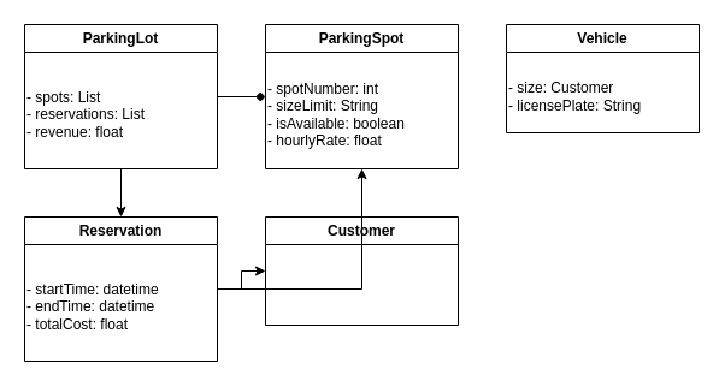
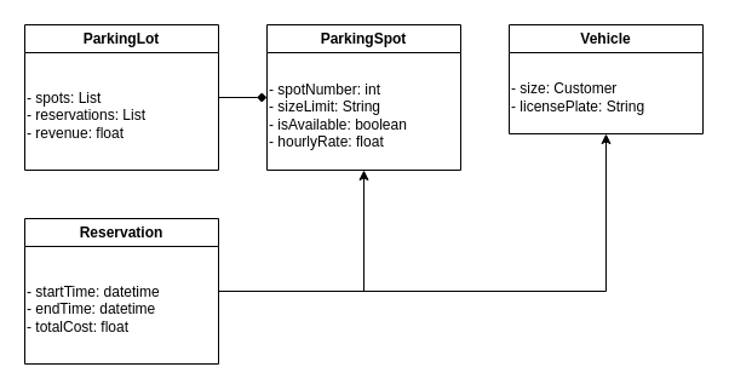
  <mxCell id="0" />
  <mxCell id="1" parent="0" />
  <mxCell id="2" value="ParkingLot" style="swimlane;whiteSpace=wrap;html=1;" vertex="1" parent="1"><mxGeometry x="20" y="20" width="160" height="120" as="geometry" /></mxCell>
  <mxCell id="3" value="- spots: List&lt;ParkingSpot&gt;&lt;br&gt;- reservations: List&lt;Reservation&gt;&lt;br&gt;- revenue: float" style="text;html=1;align=left;verticalAlign=middle;whiteSpace=wrap;rounded=0;" vertex="1" parent="2"><mxGeometry x="0" y="30" width="160" height="90" as="geometry" /></mxCell>
  <mxCell id="4" value="ParkingSpot" style="swimlane;whiteSpace=wrap;html=1;" vertex="1" parent="1"><mxGeometry x="220" y="20" width="160" height="120" as="geometry" /></mxCell>
  <mxCell id="5" value="- spotNumber: int&lt;br&gt;- sizeLimit: String&lt;br&gt;- isAvailable: boolean&lt;br&gt;- hourlyRate: float" style="text;html=1;align=left;verticalAlign=middle;whiteSpace=wrap;rounded=0;" vertex="1" parent="4"><mxGeometry x="0" y="30" width="160" height="90" as="geometry" /></mxCell>
  <mxCell id="6" value="Vehicle" style="swimlane;whiteSpace=wrap;html=1;" vertex="1" parent="1"><mxGeometry x="420" y="20" width="160" height="90" as="geometry" /></mxCell>
  <mxCell id="7" value="- size: Customer&lt;br&gt;- licensePlate: String" style="text;html=1;align=left;verticalAlign=middle;whiteSpace=wrap;rounded=0;" vertex="1" parent="6"><mxGeometry x="0" y="30" width="160" height="60" as="geometry" /></mxCell>
  <mxCell id="8" value="Reservation" style="swimlane;whiteSpace=wrap;html=1;" vertex="1" parent="1"><mxGeometry x="20" y="180" width="160" height="120" as="geometry" /></mxCell>
  <mxCell id="9" value="- startTime: datetime&lt;br&gt;- endTime: datetime&lt;br&gt;- totalCost: float" style="text;html=1;align=left;verticalAlign=middle;whiteSpace=wrap;rounded=0;" vertex="1" parent="8"><mxGeometry x="0" y="30" width="160" height="90" as="geometry" /></mxCell>
- <mxCell id="10" value="Customer" style="swimlane;whiteSpace=wrap;html=1;" vertex="1" parent="1"><mxGeometry x="220" y="180" width="160" height="90" as="geometry" /></mxCell>
  <mxCell id="11" style="edgeStyle=orthogonalEdgeStyle;rounded=0;orthogonalLoop=1;jettySize=auto;html=1;endArrow=diamond;" edge="1" parent="1" source="2" target="4"><mxGeometry relative="1" as="geometry" /></mxCell>
- <mxCell id="12" style="edgeStyle=orthogonalEdgeStyle;rounded=0;orthogonalLoop=1;jettySize=auto;html=1;" edge="1" parent="1" source="2" target="8"><mxGeometry relative="1" as="geometry" /></mxCell>
  <mxCell id="13" style="edgeStyle=orthogonalEdgeStyle;rounded=0;orthogonalLoop=1;jettySize=auto;html=1;" edge="1" parent="1" source="8" target="4"><mxGeometry relative="1" as="geometry" /></mxCell>
- <mxCell id="15" style="edgeStyle=orthogonalEdgeStyle;rounded=0;orthogonalLoop=1;jettySize=auto;html=1;" edge="1" parent="1" source="8" target="10"><mxGeometry relative="1" as="geometry" /></mxCell>
+ <mxCell id="14" style="edgeStyle=orthogonalEdgeStyle;rounded=0;orthogonalLoop=1;jettySize=auto;html=1;" edge="1" parent="1" source="8" target="6"><mxGeometry relative="1" as="geometry" /></mxCell>
